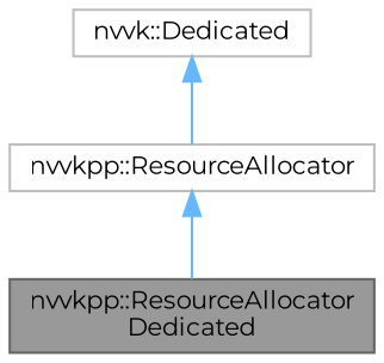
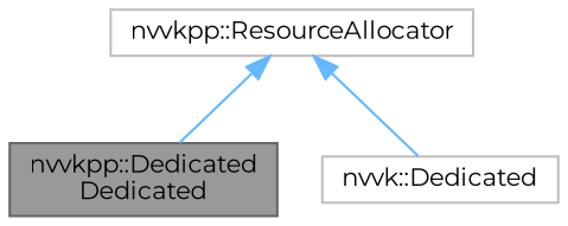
  digraph {
    fontname=Montserrat
    node [color=grey75 fillcolor=white fontname=Montserrat fontsize=10 shape=box style=filled]
    edge [color=steelblue1 dir=back fontname=Montserrat fontsize=10 labelfontname=Helvetica labelfontsize=10 style=solid]
-   n1 [color=gray40 fillcolor=grey60 fontcolor=black height=0.2 label="nvvkpp::ResourceAllocator\lDedicated" width=0.4]
+   n1 [color=gray40 fillcolor=grey60 fontcolor=black height=0.2 label="nvvkpp::Dedicated\lDedicated" width=0.4]
    n2 [height=0.2 label="nvvkpp::ResourceAllocator" width=0.4]
    n3 [height=0.2 label="nvvk::Dedicated" width=0.4]
    n2 -> n1
-   n3 -> n2
+   n2 -> n3
  }
